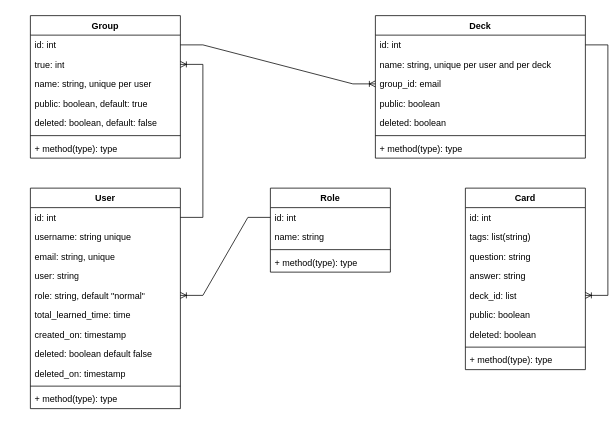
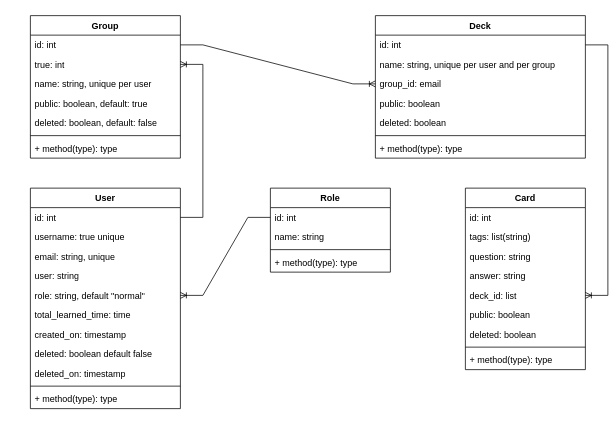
  <mxCell id="0" />
  <mxCell id="1" parent="0" />
  <mxCell id="2" value="Card" style="swimlane;fontStyle=1;align=center;verticalAlign=top;childLayout=stackLayout;horizontal=1;startSize=26;horizontalStack=0;resizeParent=1;resizeParentMax=0;resizeLast=0;collapsible=1;marginBottom=0;whiteSpace=wrap;html=1;" parent="1" vertex="1"><mxGeometry x="620" y="250" width="160" height="242" as="geometry" /></mxCell>
  <mxCell id="3" value="id: int" style="text;strokeColor=none;fillColor=none;align=left;verticalAlign=top;spacingLeft=4;spacingRight=4;overflow=hidden;rotatable=0;points=[[0,0.5],[1,0.5]];portConstraint=eastwest;whiteSpace=wrap;html=1;" parent="2" vertex="1"><mxGeometry y="26" width="160" height="26" as="geometry" /></mxCell>
  <mxCell id="4" value="&lt;div&gt;tags: list(string)&lt;/div&gt;" style="text;strokeColor=none;fillColor=none;align=left;verticalAlign=top;spacingLeft=4;spacingRight=4;overflow=hidden;rotatable=0;points=[[0,0.5],[1,0.5]];portConstraint=eastwest;whiteSpace=wrap;html=1;" parent="2" vertex="1"><mxGeometry y="52" width="160" height="26" as="geometry" /></mxCell>
  <mxCell id="5" value="question: string" style="text;strokeColor=none;fillColor=none;align=left;verticalAlign=top;spacingLeft=4;spacingRight=4;overflow=hidden;rotatable=0;points=[[0,0.5],[1,0.5]];portConstraint=eastwest;whiteSpace=wrap;html=1;" parent="2" vertex="1"><mxGeometry y="78" width="160" height="26" as="geometry" /></mxCell>
  <mxCell id="6" value="answer: string" style="text;strokeColor=none;fillColor=none;align=left;verticalAlign=top;spacingLeft=4;spacingRight=4;overflow=hidden;rotatable=0;points=[[0,0.5],[1,0.5]];portConstraint=eastwest;whiteSpace=wrap;html=1;" parent="2" vertex="1"><mxGeometry y="104" width="160" height="26" as="geometry" /></mxCell>
  <mxCell id="7" value="deck_id: list" style="text;strokeColor=none;fillColor=none;align=left;verticalAlign=top;spacingLeft=4;spacingRight=4;overflow=hidden;rotatable=0;points=[[0,0.5],[1,0.5]];portConstraint=eastwest;whiteSpace=wrap;html=1;" parent="2" vertex="1"><mxGeometry y="130" width="160" height="26" as="geometry" /></mxCell>
  <mxCell id="8" value="public: boolean" style="text;strokeColor=none;fillColor=none;align=left;verticalAlign=top;spacingLeft=4;spacingRight=4;overflow=hidden;rotatable=0;points=[[0,0.5],[1,0.5]];portConstraint=eastwest;whiteSpace=wrap;html=1;" parent="2" vertex="1"><mxGeometry y="156" width="160" height="26" as="geometry" /></mxCell>
  <mxCell id="9" value="deleted: boolean" style="text;strokeColor=none;fillColor=none;align=left;verticalAlign=top;spacingLeft=4;spacingRight=4;overflow=hidden;rotatable=0;points=[[0,0.5],[1,0.5]];portConstraint=eastwest;whiteSpace=wrap;html=1;" parent="2" vertex="1"><mxGeometry y="182" width="160" height="26" as="geometry" /></mxCell>
  <mxCell id="10" value="" style="line;strokeWidth=1;fillColor=none;align=left;verticalAlign=middle;spacingTop=-1;spacingLeft=3;spacingRight=3;rotatable=0;labelPosition=right;points=[];portConstraint=eastwest;strokeColor=inherit;" parent="2" vertex="1"><mxGeometry y="208" width="160" height="8" as="geometry" /></mxCell>
  <mxCell id="11" value="+ method(type): type" style="text;strokeColor=none;fillColor=none;align=left;verticalAlign=top;spacingLeft=4;spacingRight=4;overflow=hidden;rotatable=0;points=[[0,0.5],[1,0.5]];portConstraint=eastwest;whiteSpace=wrap;html=1;" parent="2" vertex="1"><mxGeometry y="216" width="160" height="26" as="geometry" /></mxCell>
  <mxCell id="12" value="Group" style="swimlane;fontStyle=1;align=center;verticalAlign=top;childLayout=stackLayout;horizontal=1;startSize=26;horizontalStack=0;resizeParent=1;resizeParentMax=0;resizeLast=0;collapsible=1;marginBottom=0;whiteSpace=wrap;html=1;" parent="1" vertex="1"><mxGeometry x="40" y="20" width="200" height="190" as="geometry" /></mxCell>
  <mxCell id="13" value="id: int" style="text;strokeColor=none;fillColor=none;align=left;verticalAlign=top;spacingLeft=4;spacingRight=4;overflow=hidden;rotatable=0;points=[[0,0.5],[1,0.5]];portConstraint=eastwest;whiteSpace=wrap;html=1;" parent="12" vertex="1"><mxGeometry y="26" width="200" height="26" as="geometry" /></mxCell>
  <mxCell id="14" value="true: int" style="text;strokeColor=none;fillColor=none;align=left;verticalAlign=top;spacingLeft=4;spacingRight=4;overflow=hidden;rotatable=0;points=[[0,0.5],[1,0.5]];portConstraint=eastwest;whiteSpace=wrap;html=1;" parent="12" vertex="1"><mxGeometry y="52" width="200" height="26" as="geometry" /></mxCell>
  <mxCell id="15" value="name: string, unique per user&lt;div&gt;&lt;br&gt;&lt;/div&gt;" style="text;strokeColor=none;fillColor=none;align=left;verticalAlign=top;spacingLeft=4;spacingRight=4;overflow=hidden;rotatable=0;points=[[0,0.5],[1,0.5]];portConstraint=eastwest;whiteSpace=wrap;html=1;" parent="12" vertex="1"><mxGeometry y="78" width="200" height="26" as="geometry" /></mxCell>
  <mxCell id="16" value="public: boolean, default: true" style="text;strokeColor=none;fillColor=none;align=left;verticalAlign=top;spacingLeft=4;spacingRight=4;overflow=hidden;rotatable=0;points=[[0,0.5],[1,0.5]];portConstraint=eastwest;whiteSpace=wrap;html=1;" parent="12" vertex="1"><mxGeometry y="104" width="200" height="26" as="geometry" /></mxCell>
  <mxCell id="17" value="deleted: boolean, default: false" style="text;strokeColor=none;fillColor=none;align=left;verticalAlign=top;spacingLeft=4;spacingRight=4;overflow=hidden;rotatable=0;points=[[0,0.5],[1,0.5]];portConstraint=eastwest;whiteSpace=wrap;html=1;" parent="12" vertex="1"><mxGeometry y="130" width="200" height="26" as="geometry" /></mxCell>
  <mxCell id="18" value="" style="line;strokeWidth=1;fillColor=none;align=left;verticalAlign=middle;spacingTop=-1;spacingLeft=3;spacingRight=3;rotatable=0;labelPosition=right;points=[];portConstraint=eastwest;strokeColor=inherit;" parent="12" vertex="1"><mxGeometry y="156" width="200" height="8" as="geometry" /></mxCell>
  <mxCell id="19" value="+ method(type): type" style="text;strokeColor=none;fillColor=none;align=left;verticalAlign=top;spacingLeft=4;spacingRight=4;overflow=hidden;rotatable=0;points=[[0,0.5],[1,0.5]];portConstraint=eastwest;whiteSpace=wrap;html=1;" parent="12" vertex="1"><mxGeometry y="164" width="200" height="26" as="geometry" /></mxCell>
  <mxCell id="20" value="Deck" style="swimlane;fontStyle=1;align=center;verticalAlign=top;childLayout=stackLayout;horizontal=1;startSize=26;horizontalStack=0;resizeParent=1;resizeParentMax=0;resizeLast=0;collapsible=1;marginBottom=0;whiteSpace=wrap;html=1;" parent="1" vertex="1"><mxGeometry x="500" y="20" width="280" height="190" as="geometry" /></mxCell>
  <mxCell id="21" value="id: int" style="text;strokeColor=none;fillColor=none;align=left;verticalAlign=top;spacingLeft=4;spacingRight=4;overflow=hidden;rotatable=0;points=[[0,0.5],[1,0.5]];portConstraint=eastwest;whiteSpace=wrap;html=1;" parent="20" vertex="1"><mxGeometry y="26" width="280" height="26" as="geometry" /></mxCell>
- <mxCell id="22" value="name: string, unique per user and per deck&lt;div&gt;&lt;br&gt;&lt;/div&gt;" style="text;strokeColor=none;fillColor=none;align=left;verticalAlign=top;spacingLeft=4;spacingRight=4;overflow=hidden;rotatable=0;points=[[0,0.5],[1,0.5]];portConstraint=eastwest;whiteSpace=wrap;html=1;" parent="20" vertex="1"><mxGeometry y="52" width="280" height="26" as="geometry" /></mxCell>
+ <mxCell id="22" value="name: string, unique per user and per group&lt;div&gt;&lt;br&gt;&lt;/div&gt;" style="text;strokeColor=none;fillColor=none;align=left;verticalAlign=top;spacingLeft=4;spacingRight=4;overflow=hidden;rotatable=0;points=[[0,0.5],[1,0.5]];portConstraint=eastwest;whiteSpace=wrap;html=1;" parent="20" vertex="1"><mxGeometry y="52" width="280" height="26" as="geometry" /></mxCell>
  <mxCell id="23" value="group_id: email" style="text;strokeColor=none;fillColor=none;align=left;verticalAlign=top;spacingLeft=4;spacingRight=4;overflow=hidden;rotatable=0;points=[[0,0.5],[1,0.5]];portConstraint=eastwest;whiteSpace=wrap;html=1;" parent="20" vertex="1"><mxGeometry y="78" width="280" height="26" as="geometry" /></mxCell>
  <mxCell id="24" value="public: boolean" style="text;strokeColor=none;fillColor=none;align=left;verticalAlign=top;spacingLeft=4;spacingRight=4;overflow=hidden;rotatable=0;points=[[0,0.5],[1,0.5]];portConstraint=eastwest;whiteSpace=wrap;html=1;" parent="20" vertex="1"><mxGeometry y="104" width="280" height="26" as="geometry" /></mxCell>
  <mxCell id="25" value="deleted: boolean" style="text;strokeColor=none;fillColor=none;align=left;verticalAlign=top;spacingLeft=4;spacingRight=4;overflow=hidden;rotatable=0;points=[[0,0.5],[1,0.5]];portConstraint=eastwest;whiteSpace=wrap;html=1;" parent="20" vertex="1"><mxGeometry y="130" width="280" height="26" as="geometry" /></mxCell>
  <mxCell id="26" value="" style="line;strokeWidth=1;fillColor=none;align=left;verticalAlign=middle;spacingTop=-1;spacingLeft=3;spacingRight=3;rotatable=0;labelPosition=right;points=[];portConstraint=eastwest;strokeColor=inherit;" parent="20" vertex="1"><mxGeometry y="156" width="280" height="8" as="geometry" /></mxCell>
  <mxCell id="27" value="+ method(type): type" style="text;strokeColor=none;fillColor=none;align=left;verticalAlign=top;spacingLeft=4;spacingRight=4;overflow=hidden;rotatable=0;points=[[0,0.5],[1,0.5]];portConstraint=eastwest;whiteSpace=wrap;html=1;" parent="20" vertex="1"><mxGeometry y="164" width="280" height="26" as="geometry" /></mxCell>
  <mxCell id="28" value="User" style="swimlane;fontStyle=1;align=center;verticalAlign=top;childLayout=stackLayout;horizontal=1;startSize=26;horizontalStack=0;resizeParent=1;resizeParentMax=0;resizeLast=0;collapsible=1;marginBottom=0;whiteSpace=wrap;html=1;" parent="1" vertex="1"><mxGeometry x="40" y="250" width="200" height="294" as="geometry" /></mxCell>
  <mxCell id="29" value="id: int" style="text;strokeColor=none;fillColor=none;align=left;verticalAlign=top;spacingLeft=4;spacingRight=4;overflow=hidden;rotatable=0;points=[[0,0.5],[1,0.5]];portConstraint=eastwest;whiteSpace=wrap;html=1;" parent="28" vertex="1"><mxGeometry y="26" width="200" height="26" as="geometry" /></mxCell>
- <mxCell id="30" value="username: string unique" style="text;strokeColor=none;fillColor=none;align=left;verticalAlign=top;spacingLeft=4;spacingRight=4;overflow=hidden;rotatable=0;points=[[0,0.5],[1,0.5]];portConstraint=eastwest;whiteSpace=wrap;html=1;" parent="28" vertex="1"><mxGeometry y="52" width="200" height="26" as="geometry" /></mxCell>
+ <mxCell id="30" value="username: true unique" style="text;strokeColor=none;fillColor=none;align=left;verticalAlign=top;spacingLeft=4;spacingRight=4;overflow=hidden;rotatable=0;points=[[0,0.5],[1,0.5]];portConstraint=eastwest;whiteSpace=wrap;html=1;" parent="28" vertex="1"><mxGeometry y="52" width="200" height="26" as="geometry" /></mxCell>
  <mxCell id="31" value="email: string, unique" style="text;strokeColor=none;fillColor=none;align=left;verticalAlign=top;spacingLeft=4;spacingRight=4;overflow=hidden;rotatable=0;points=[[0,0.5],[1,0.5]];portConstraint=eastwest;whiteSpace=wrap;html=1;" parent="28" vertex="1"><mxGeometry y="78" width="200" height="26" as="geometry" /></mxCell>
  <mxCell id="32" value="user: string" style="text;strokeColor=none;fillColor=none;align=left;verticalAlign=top;spacingLeft=4;spacingRight=4;overflow=hidden;rotatable=0;points=[[0,0.5],[1,0.5]];portConstraint=eastwest;whiteSpace=wrap;html=1;" parent="28" vertex="1"><mxGeometry y="104" width="200" height="26" as="geometry" /></mxCell>
  <mxCell id="33" value="role: string, default &quot;normal&quot;" style="text;strokeColor=none;fillColor=none;align=left;verticalAlign=top;spacingLeft=4;spacingRight=4;overflow=hidden;rotatable=0;points=[[0,0.5],[1,0.5]];portConstraint=eastwest;whiteSpace=wrap;html=1;" vertex="1" parent="28"><mxGeometry y="130" width="200" height="26" as="geometry" /></mxCell>
  <mxCell id="34" value="total_learned_time: time" style="text;strokeColor=none;fillColor=none;align=left;verticalAlign=top;spacingLeft=4;spacingRight=4;overflow=hidden;rotatable=0;points=[[0,0.5],[1,0.5]];portConstraint=eastwest;whiteSpace=wrap;html=1;" vertex="1" parent="28"><mxGeometry y="156" width="200" height="26" as="geometry" /></mxCell>
  <mxCell id="35" value="created_on: timestamp" style="text;strokeColor=none;fillColor=none;align=left;verticalAlign=top;spacingLeft=4;spacingRight=4;overflow=hidden;rotatable=0;points=[[0,0.5],[1,0.5]];portConstraint=eastwest;whiteSpace=wrap;html=1;" vertex="1" parent="28"><mxGeometry y="182" width="200" height="26" as="geometry" /></mxCell>
  <mxCell id="36" value="deleted: boolean default false" style="text;strokeColor=none;fillColor=none;align=left;verticalAlign=top;spacingLeft=4;spacingRight=4;overflow=hidden;rotatable=0;points=[[0,0.5],[1,0.5]];portConstraint=eastwest;whiteSpace=wrap;html=1;" vertex="1" parent="28"><mxGeometry y="208" width="200" height="26" as="geometry" /></mxCell>
  <mxCell id="37" value="deleted_on: timestamp" style="text;strokeColor=none;fillColor=none;align=left;verticalAlign=top;spacingLeft=4;spacingRight=4;overflow=hidden;rotatable=0;points=[[0,0.5],[1,0.5]];portConstraint=eastwest;whiteSpace=wrap;html=1;" vertex="1" parent="28"><mxGeometry y="234" width="200" height="26" as="geometry" /></mxCell>
  <mxCell id="38" value="" style="line;strokeWidth=1;fillColor=none;align=left;verticalAlign=middle;spacingTop=-1;spacingLeft=3;spacingRight=3;rotatable=0;labelPosition=right;points=[];portConstraint=eastwest;strokeColor=inherit;" parent="28" vertex="1"><mxGeometry y="260" width="200" height="8" as="geometry" /></mxCell>
  <mxCell id="39" value="+ method(type): type" style="text;strokeColor=none;fillColor=none;align=left;verticalAlign=top;spacingLeft=4;spacingRight=4;overflow=hidden;rotatable=0;points=[[0,0.5],[1,0.5]];portConstraint=eastwest;whiteSpace=wrap;html=1;" parent="28" vertex="1"><mxGeometry y="268" width="200" height="26" as="geometry" /></mxCell>
  <mxCell id="40" value="Role" style="swimlane;fontStyle=1;align=center;verticalAlign=top;childLayout=stackLayout;horizontal=1;startSize=26;horizontalStack=0;resizeParent=1;resizeParentMax=0;resizeLast=0;collapsible=1;marginBottom=0;whiteSpace=wrap;html=1;" vertex="1" parent="1"><mxGeometry x="360" y="250" width="160" height="112" as="geometry" /></mxCell>
  <mxCell id="41" value="id: int" style="text;strokeColor=none;fillColor=none;align=left;verticalAlign=top;spacingLeft=4;spacingRight=4;overflow=hidden;rotatable=0;points=[[0,0.5],[1,0.5]];portConstraint=eastwest;whiteSpace=wrap;html=1;" vertex="1" parent="40"><mxGeometry y="26" width="160" height="26" as="geometry" /></mxCell>
  <mxCell id="42" value="name: string" style="text;strokeColor=none;fillColor=none;align=left;verticalAlign=top;spacingLeft=4;spacingRight=4;overflow=hidden;rotatable=0;points=[[0,0.5],[1,0.5]];portConstraint=eastwest;whiteSpace=wrap;html=1;" vertex="1" parent="40"><mxGeometry y="52" width="160" height="26" as="geometry" /></mxCell>
  <mxCell id="43" value="" style="line;strokeWidth=1;fillColor=none;align=left;verticalAlign=middle;spacingTop=-1;spacingLeft=3;spacingRight=3;rotatable=0;labelPosition=right;points=[];portConstraint=eastwest;strokeColor=inherit;" vertex="1" parent="40"><mxGeometry y="78" width="160" height="8" as="geometry" /></mxCell>
  <mxCell id="44" value="+ method(type): type" style="text;strokeColor=none;fillColor=none;align=left;verticalAlign=top;spacingLeft=4;spacingRight=4;overflow=hidden;rotatable=0;points=[[0,0.5],[1,0.5]];portConstraint=eastwest;whiteSpace=wrap;html=1;" vertex="1" parent="40"><mxGeometry y="86" width="160" height="26" as="geometry" /></mxCell>
  <mxCell id="45" value="" style="edgeStyle=entityRelationEdgeStyle;fontSize=12;html=1;endArrow=ERoneToMany;rounded=0;" edge="1" parent="1" source="41" target="33"><mxGeometry width="100" height="100" relative="1" as="geometry"><mxPoint x="370" y="488" as="sourcePoint" /><mxPoint x="460" y="278" as="targetPoint" /></mxGeometry></mxCell>
  <mxCell id="46" value="" style="edgeStyle=entityRelationEdgeStyle;fontSize=12;html=1;endArrow=ERoneToMany;rounded=0;" edge="1" parent="1" source="29" target="14"><mxGeometry width="100" height="100" relative="1" as="geometry"><mxPoint x="460" y="370" as="sourcePoint" /><mxPoint x="360" y="470" as="targetPoint" /><Array as="points"><mxPoint x="20" y="280" /><mxPoint x="20" y="270" /><mxPoint x="20" y="290" /></Array></mxGeometry></mxCell>
  <mxCell id="47" value="" style="edgeStyle=entityRelationEdgeStyle;fontSize=12;html=1;endArrow=ERoneToMany;startArrow=none;rounded=0;endFill=0;startFill=0;" edge="1" parent="1" source="13" target="23"><mxGeometry width="100" height="100" relative="1" as="geometry"><mxPoint x="360" y="470" as="sourcePoint" /><mxPoint x="460" y="370" as="targetPoint" /></mxGeometry></mxCell>
  <mxCell id="48" value="" style="edgeStyle=entityRelationEdgeStyle;fontSize=12;html=1;endArrow=ERoneToMany;rounded=0;" edge="1" parent="1" source="21" target="7"><mxGeometry width="100" height="100" relative="1" as="geometry"><mxPoint x="590" y="250" as="sourcePoint" /><mxPoint x="800" y="290" as="targetPoint" /></mxGeometry></mxCell>
